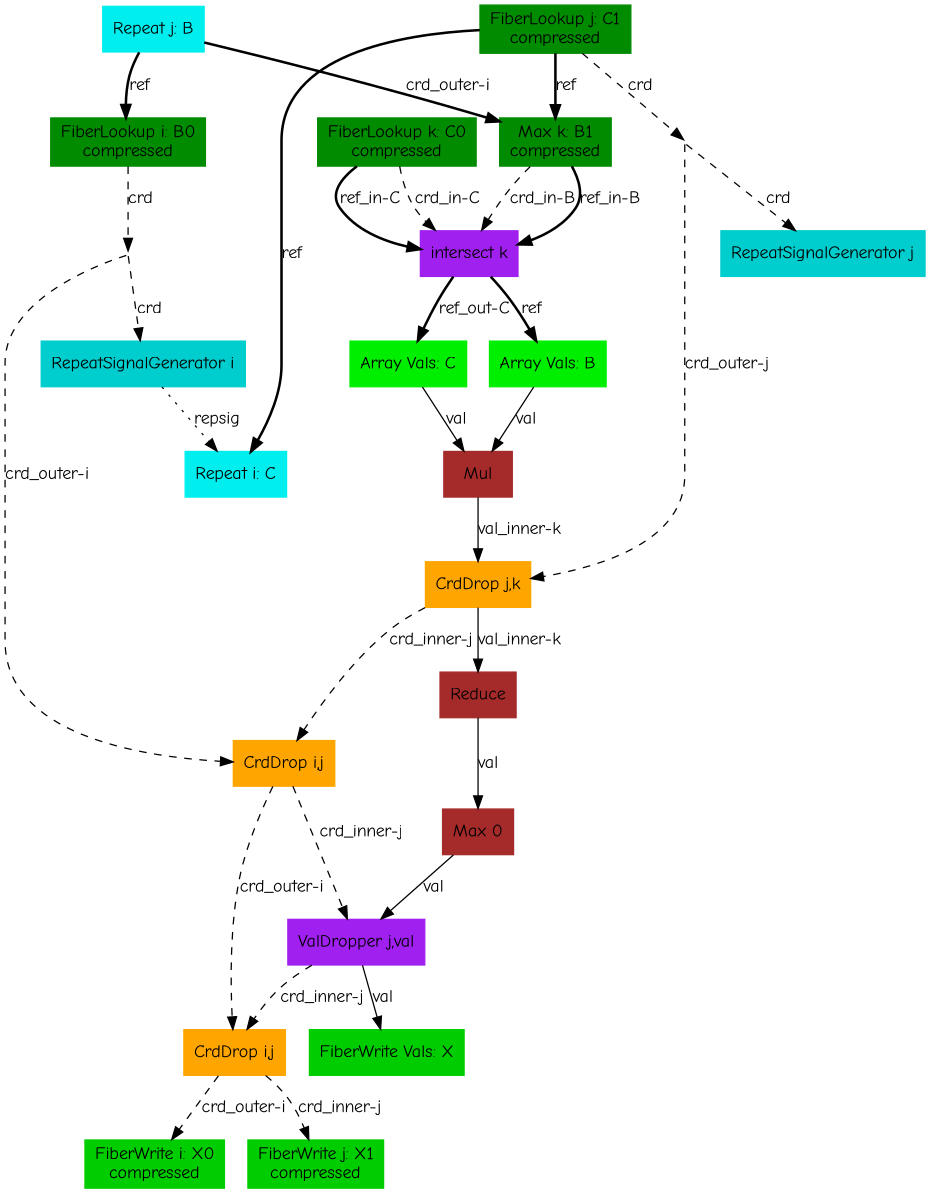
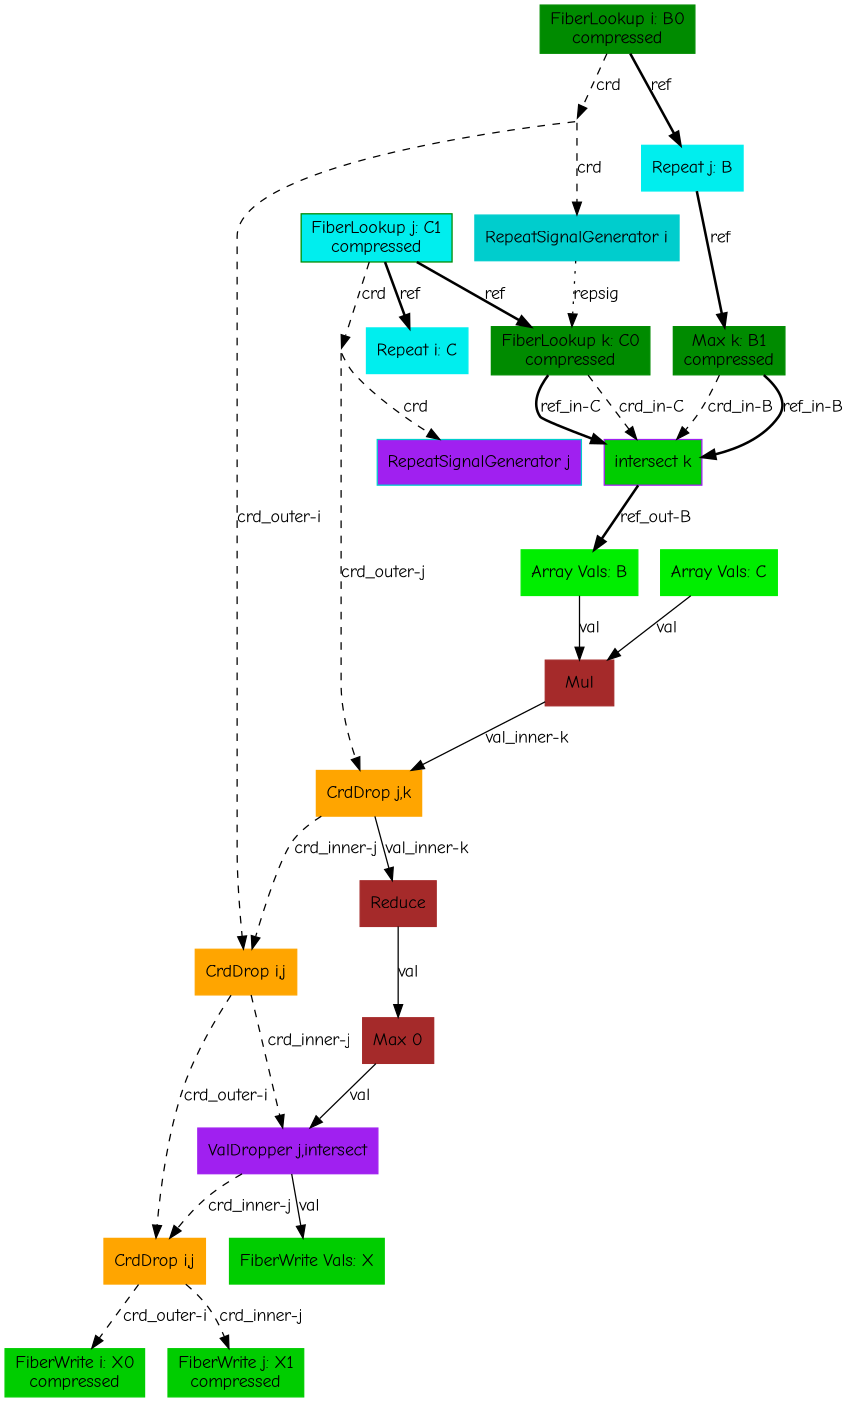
  digraph {
    fontname="Comic Neue"
    node [color=green4 fontname="Comic Neue" shape=box style=filled type=fiberlookup]
    edge [fontname="Comic Neue" style=dashed type=crd]
    n1 [format=compressed index=i label="FiberLookup i: B0\ncompressed" root=true src=true tensor=B]
    16 [shape=point style=invis type=broadcast color=""]
    n3 [color=cyan2 index=j label="Repeat j: B" root=false tensor=B type=repeat]
    n4 [color=cyan3 index=i label="RepeatSignalGenerator i" type=repsiggen]
    n5 [color=orange inner=j label="CrdDrop i,j" outer=i type=crddrop]
    n6 [format=compressed index=k label="Max k: B1\ncompressed" root=false src=true tensor=B]
    n7 [color=cyan2 index=i label="Repeat i: C" root=true tensor=C type=repeat]
-   n8 [color=purple inner=val label="ValDropper j,val" outer=j type=valdrop]
+   n8 [color=purple inner=val label="ValDropper j,intersect" outer=j type=valdrop]
    n9 [color=orange inner=j label="CrdDrop i,j" outer=i type=crddrop]
    n10 [color=green3 crdsize=B0_dim format=compressed index=i label="FiberWrite i: X0\ncompressed" segsize=2 sink=true tensor=X type=fiberwrite]
-   n11 [format=compressed index=j label="FiberLookup j: C1\ncompressed" root=false src=true tensor=C]
+   n11 [format=compressed index=j label="FiberLookup j: C1\ncompressed" root=false src=true tensor=C fillcolor=cyan2]
    12 [shape=point style=invis type=broadcast color=""]
    n13 [format=compressed index=k label="FiberLookup k: C0\ncompressed" root=false src=true tensor=C]
-   n14 [color=cyan3 index=j label="RepeatSignalGenerator j" type=repsiggen]
+   n14 [color=cyan3 index=j label="RepeatSignalGenerator j" type=repsiggen fillcolor=purple]
    n15 [color=orange inner=k label="CrdDrop j,k" outer=j type=crddrop]
-   n16 [color=purple index=k label="intersect k" type=intersect]
+   n16 [color=purple index=k label="intersect k" type=intersect fillcolor=green3]
    n17 [color=brown label=Reduce type=reduce]
    n18 [color=green3 crdsize="B0_dim*C1_dim" format=compressed index=j label="FiberWrite j: X1\ncompressed" segsize="B0_dim+1" sink=true tensor=X type=fiberwrite]
    n19 [color=green2 label="Array Vals: B" tensor=B type=arrayvals]
    n20 [color=green2 label="Array Vals: C" tensor=C type=arrayvals]
    n21 [color=brown label=Mul type=mul]
    n22 [color=brown label="Max 0" type=max]
    n23 [color=green3 label="FiberWrite Vals: X" sink=true tensor=X type=fiberwrite]
    n1 -> 16 [label=crd]
-   n3 -> n1 [label=ref style=bold type=ref]
+   n1 -> n3 [label=ref style=bold type=ref]
    16 -> n4 [label=crd]
    16 -> n5 [label="crd_outer-i"]
-   n3 -> n6 [label="crd_outer-i" style=bold type=ref]
-   n4 -> n7 [label=repsig style=dotted type=repsig]
+   n3 -> n6 [label=ref style=bold type=ref]
+   n4 -> n13 [label=repsig style=dotted type=repsig]
    n5 -> n8 [label="crd_inner-j"]
    n5 -> n9 [label="crd_outer-i"]
    n6 -> n16 [label="crd_in-B"]
    n6 -> n16 [label="ref_in-B" style=bold type=ref]
    n8 -> n9 [label="crd_inner-j"]
    n8 -> n23 [label=val type=val style=""]
    n9 -> n10 [label="crd_outer-i"]
    n9 -> n18 [label="crd_inner-j"]
    n11 -> n7 [label=ref style=bold type=ref]
    n11 -> 12 [label=crd]
-   n11 -> n6 [label=ref style=bold type=ref]
+   n11 -> n13 [label=ref style=bold type=ref]
    12 -> n14 [label=crd]
    12 -> n15 [label="crd_outer-j"]
    n13 -> n16 [label="crd_in-C"]
    n13 -> n16 [label="ref_in-C" style=bold type=ref]
    n15 -> n5 [label="crd_inner-j"]
    n15 -> n17 [label="val_inner-k" type=val style=""]
-   n16 -> n19 [label=ref style=bold type=ref]
-   n16 -> n20 [label="ref_out-C" style=bold type=ref]
+   n16 -> n19 [label="ref_out-B" style=bold type=ref]
    n17 -> n22 [label=val type=val style=""]
    n19 -> n21 [label=val type=val style=""]
    n20 -> n21 [label=val type=val style=""]
    n21 -> n15 [label="val_inner-k" type=val style=""]
    n22 -> n8 [label=val type=val style=""]
  }
